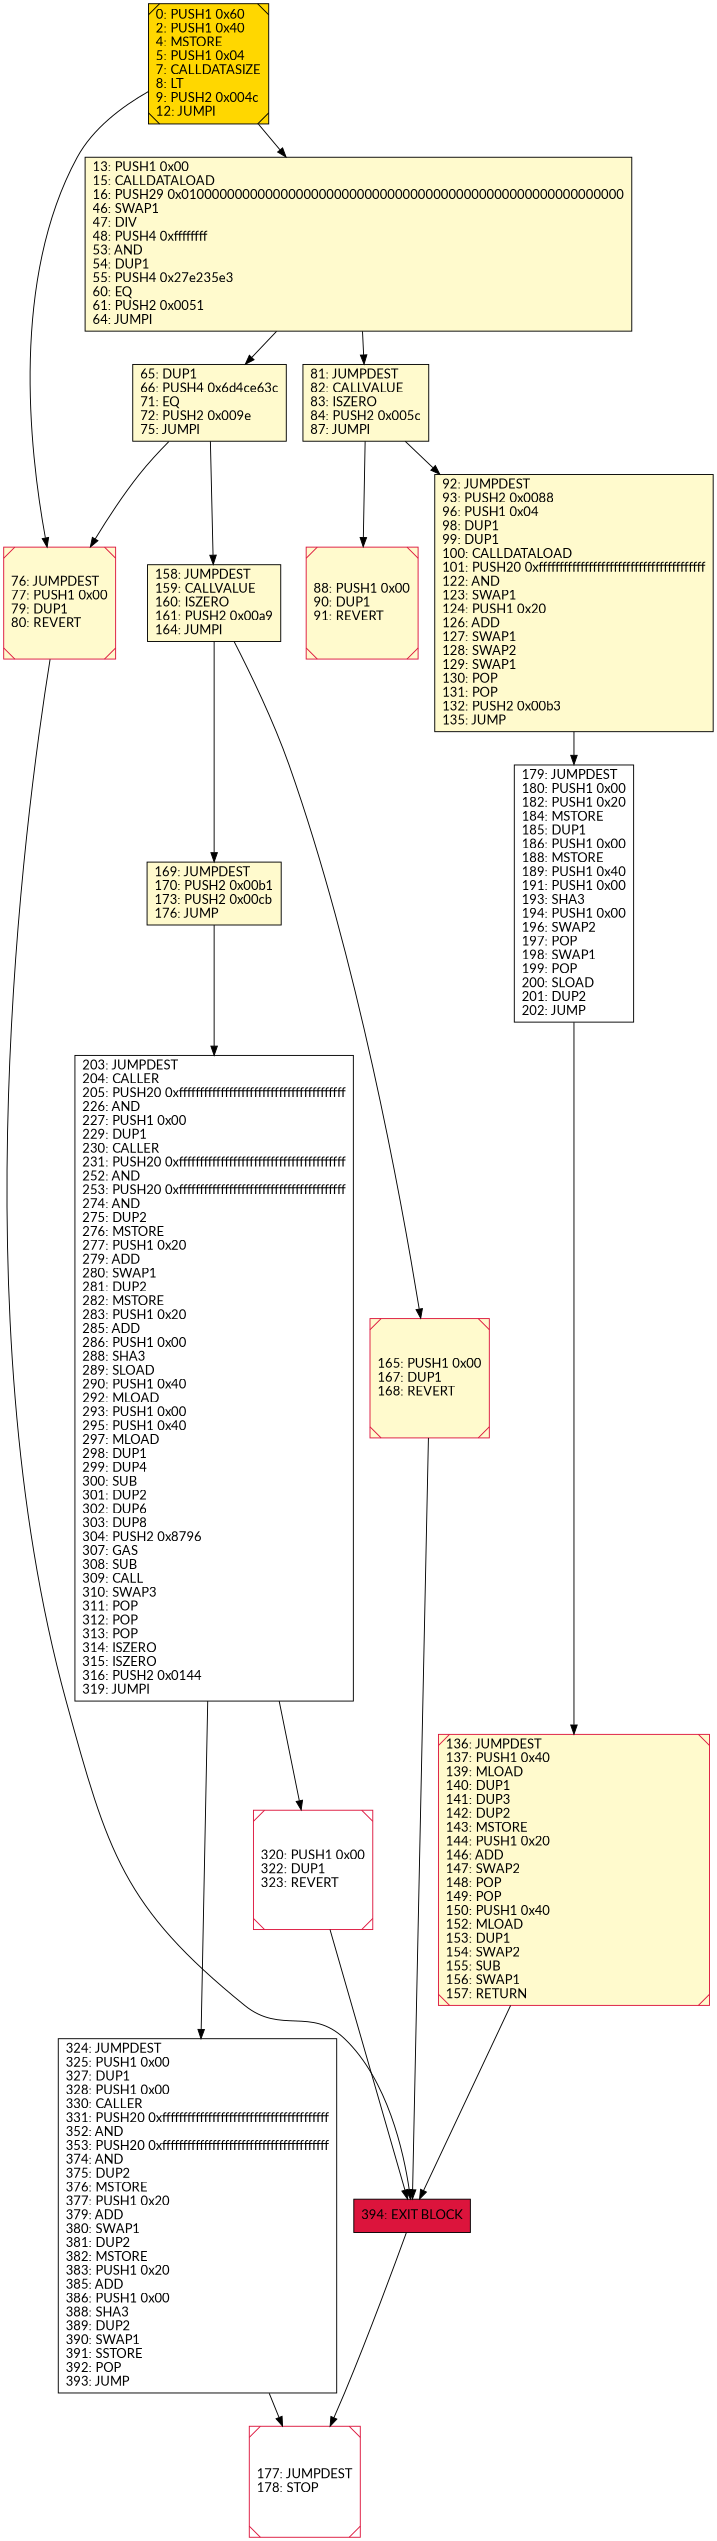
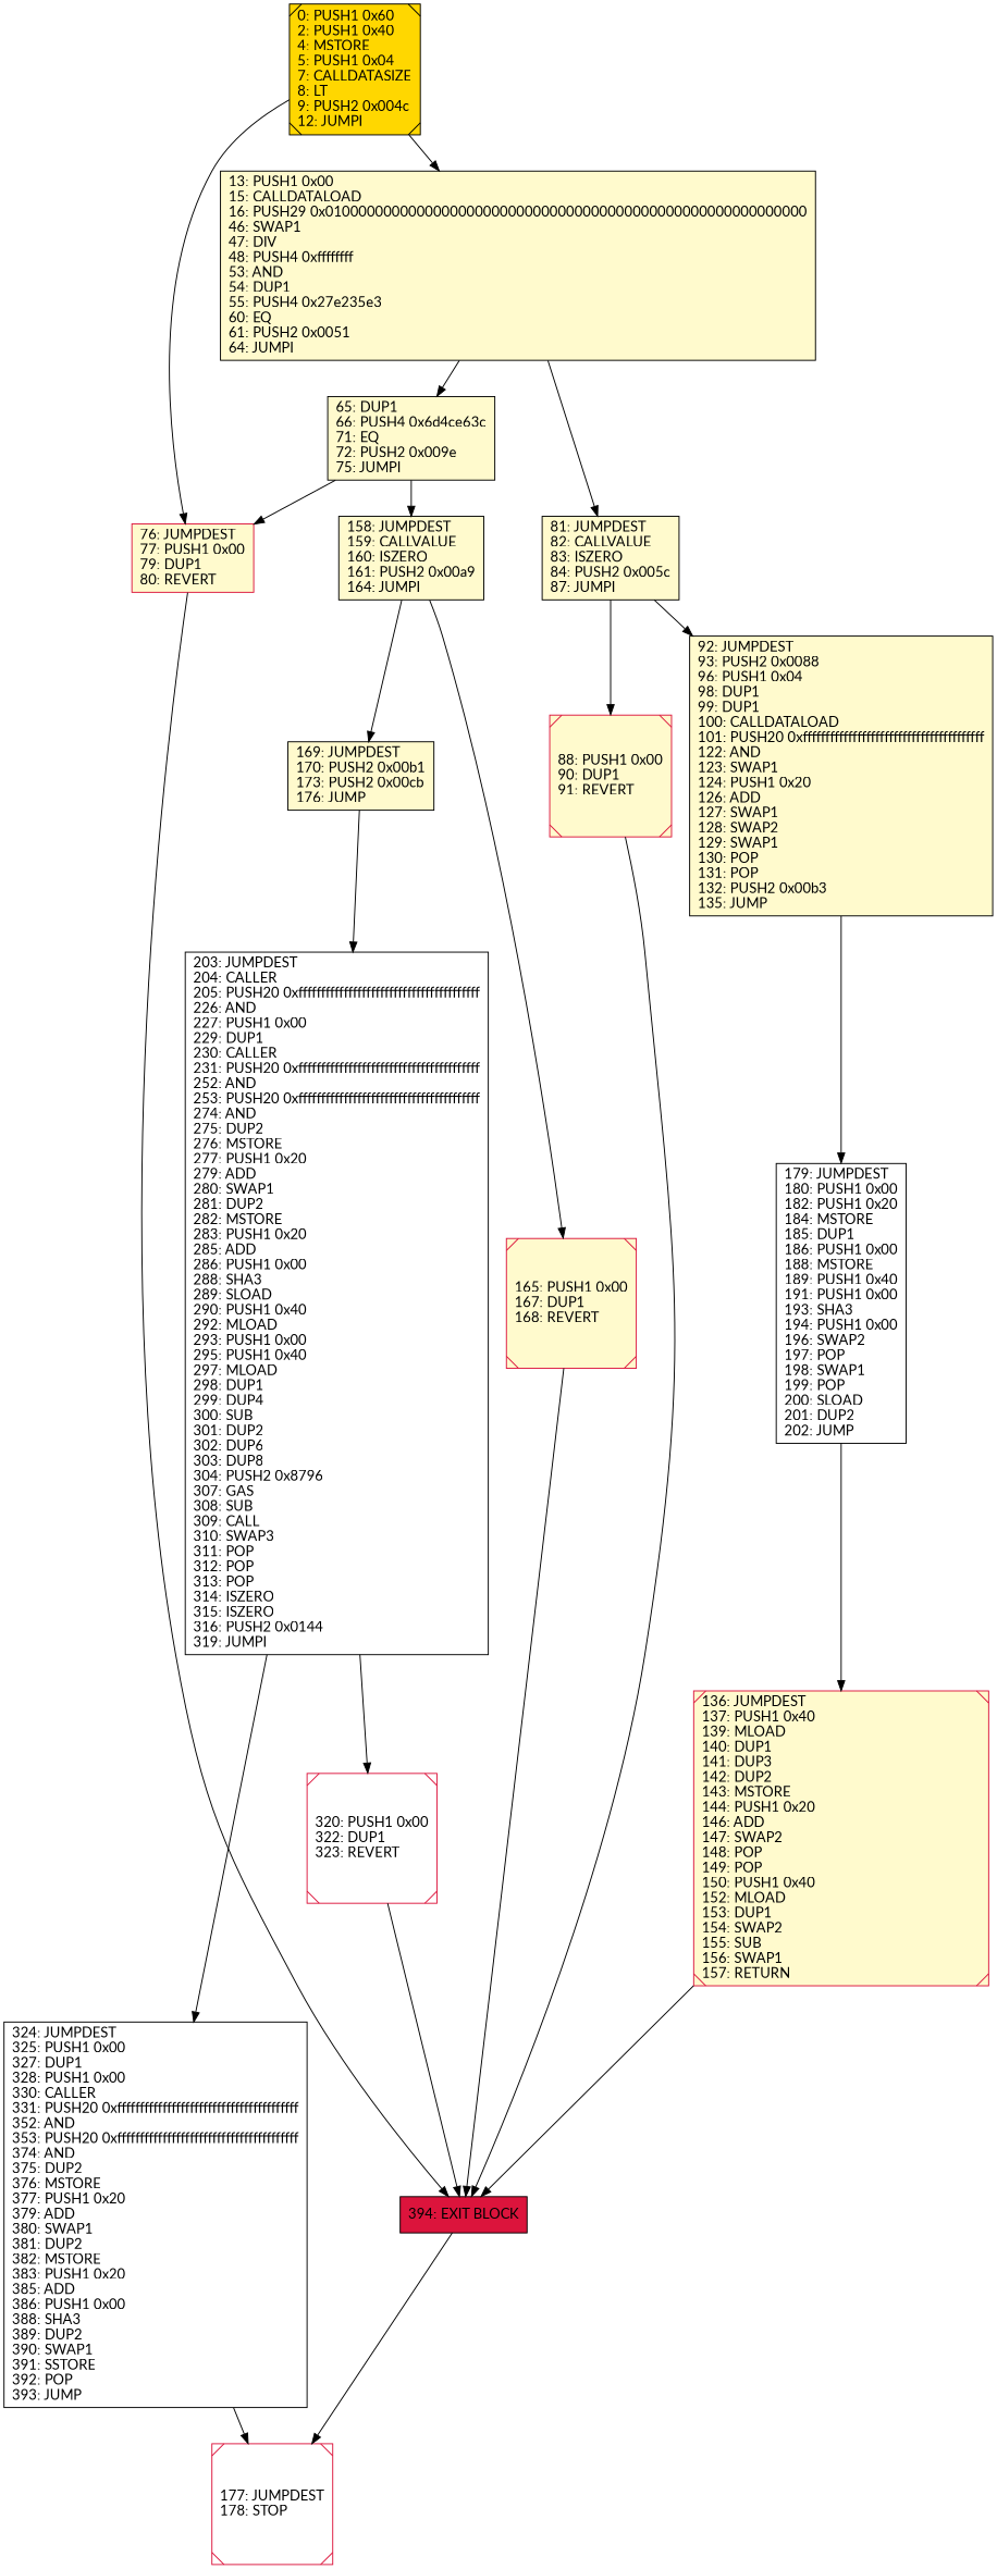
  digraph {
    fontname=Lato
    rankdir=UD
    node [color=black fillcolor=lemonchiffon fontcolor=black fontname=Lato shape=box style=filled]
    edge [fontname=Lato]
    n1 [color=crimson fillcolor=white label="320: PUSH1 0x00\l322: DUP1\l323: REVERT\l" shape=Msquare]
    n2 [fillcolor=crimson label="394: EXIT BLOCK\l"]
    n3 [color=crimson fillcolor=white label="177: JUMPDEST\l178: STOP\l" shape=Msquare]
    n4 [color=crimson label="165: PUSH1 0x00\l167: DUP1\l168: REVERT\l" shape=Msquare]
    n5 [fillcolor=gold label="0: PUSH1 0x60\l2: PUSH1 0x40\l4: MSTORE\l5: PUSH1 0x04\l7: CALLDATASIZE\l8: LT\l9: PUSH2 0x004c\l12: JUMPI\l" shape=Msquare]
-   n6 [color=crimson label="76: JUMPDEST\l77: PUSH1 0x00\l79: DUP1\l80: REVERT\l" shape=Msquare]
+   n6 [color=crimson label="76: JUMPDEST\l77: PUSH1 0x00\l79: DUP1\l80: REVERT\l"]
    n7 [label="13: PUSH1 0x00\l15: CALLDATALOAD\l16: PUSH29 0x0100000000000000000000000000000000000000000000000000000000\l46: SWAP1\l47: DIV\l48: PUSH4 0xffffffff\l53: AND\l54: DUP1\l55: PUSH4 0x27e235e3\l60: EQ\l61: PUSH2 0x0051\l64: JUMPI\l"]
    n8 [label="81: JUMPDEST\l82: CALLVALUE\l83: ISZERO\l84: PUSH2 0x005c\l87: JUMPI\l"]
    n9 [label="65: DUP1\l66: PUSH4 0x6d4ce63c\l71: EQ\l72: PUSH2 0x009e\l75: JUMPI\l"]
    n10 [fillcolor=white label="179: JUMPDEST\l180: PUSH1 0x00\l182: PUSH1 0x20\l184: MSTORE\l185: DUP1\l186: PUSH1 0x00\l188: MSTORE\l189: PUSH1 0x40\l191: PUSH1 0x00\l193: SHA3\l194: PUSH1 0x00\l196: SWAP2\l197: POP\l198: SWAP1\l199: POP\l200: SLOAD\l201: DUP2\l202: JUMP\l"]
    n11 [color=crimson label="136: JUMPDEST\l137: PUSH1 0x40\l139: MLOAD\l140: DUP1\l141: DUP3\l142: DUP2\l143: MSTORE\l144: PUSH1 0x20\l146: ADD\l147: SWAP2\l148: POP\l149: POP\l150: PUSH1 0x40\l152: MLOAD\l153: DUP1\l154: SWAP2\l155: SUB\l156: SWAP1\l157: RETURN\l" shape=Msquare]
    n12 [fillcolor=white label="324: JUMPDEST\l325: PUSH1 0x00\l327: DUP1\l328: PUSH1 0x00\l330: CALLER\l331: PUSH20 0xffffffffffffffffffffffffffffffffffffffff\l352: AND\l353: PUSH20 0xffffffffffffffffffffffffffffffffffffffff\l374: AND\l375: DUP2\l376: MSTORE\l377: PUSH1 0x20\l379: ADD\l380: SWAP1\l381: DUP2\l382: MSTORE\l383: PUSH1 0x20\l385: ADD\l386: PUSH1 0x00\l388: SHA3\l389: DUP2\l390: SWAP1\l391: SSTORE\l392: POP\l393: JUMP\l"]
    n13 [fillcolor=white label="203: JUMPDEST\l204: CALLER\l205: PUSH20 0xffffffffffffffffffffffffffffffffffffffff\l226: AND\l227: PUSH1 0x00\l229: DUP1\l230: CALLER\l231: PUSH20 0xffffffffffffffffffffffffffffffffffffffff\l252: AND\l253: PUSH20 0xffffffffffffffffffffffffffffffffffffffff\l274: AND\l275: DUP2\l276: MSTORE\l277: PUSH1 0x20\l279: ADD\l280: SWAP1\l281: DUP2\l282: MSTORE\l283: PUSH1 0x20\l285: ADD\l286: PUSH1 0x00\l288: SHA3\l289: SLOAD\l290: PUSH1 0x40\l292: MLOAD\l293: PUSH1 0x00\l295: PUSH1 0x40\l297: MLOAD\l298: DUP1\l299: DUP4\l300: SUB\l301: DUP2\l302: DUP6\l303: DUP8\l304: PUSH2 0x8796\l307: GAS\l308: SUB\l309: CALL\l310: SWAP3\l311: POP\l312: POP\l313: POP\l314: ISZERO\l315: ISZERO\l316: PUSH2 0x0144\l319: JUMPI\l"]
    n14 [color=crimson label="88: PUSH1 0x00\l90: DUP1\l91: REVERT\l" shape=Msquare]
    n15 [label="92: JUMPDEST\l93: PUSH2 0x0088\l96: PUSH1 0x04\l98: DUP1\l99: DUP1\l100: CALLDATALOAD\l101: PUSH20 0xffffffffffffffffffffffffffffffffffffffff\l122: AND\l123: SWAP1\l124: PUSH1 0x20\l126: ADD\l127: SWAP1\l128: SWAP2\l129: SWAP1\l130: POP\l131: POP\l132: PUSH2 0x00b3\l135: JUMP\l"]
    n16 [label="158: JUMPDEST\l159: CALLVALUE\l160: ISZERO\l161: PUSH2 0x00a9\l164: JUMPI\l"]
    n17 [label="169: JUMPDEST\l170: PUSH2 0x00b1\l173: PUSH2 0x00cb\l176: JUMP\l"]
    n1 -> n2
    n2 -> n3
    n4 -> n2
    n5 -> n6
    n5 -> n7
    n6 -> n2
    n7 -> n8
    n7 -> n9
    n8 -> n14
    n8 -> n15
    n9 -> n6
    n9 -> n16
    n10 -> n11
    n11 -> n2
    n12 -> n3
    n13 -> n1
    n13 -> n12
+   n14 -> n2
    n15 -> n10
    n16 -> n4
    n16 -> n17
    n17 -> n13
  }
